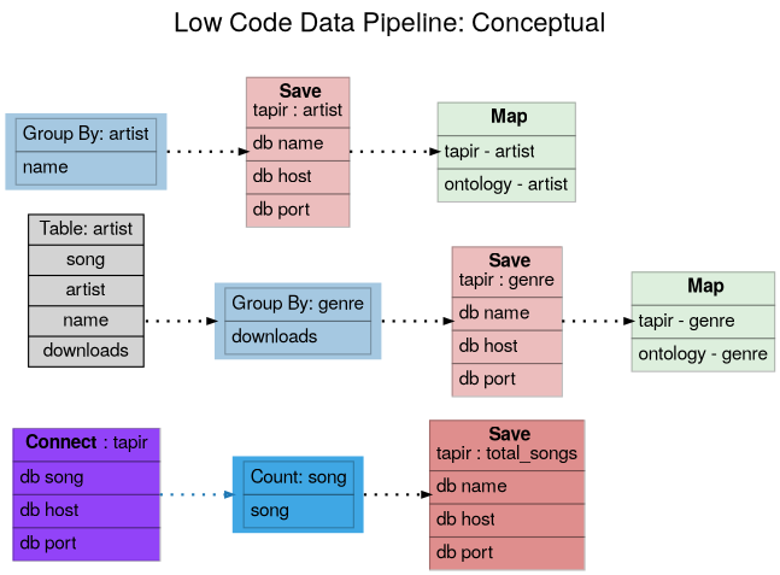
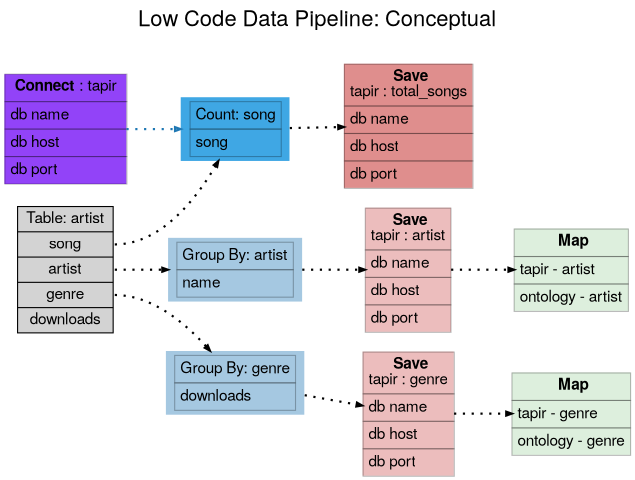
  strict digraph {
    fontname="Helvetica,Arial,sans-serif"
    fontsize=20
    label="Low Code Data Pipeline: Conceptual\n\n"
    labelloc=t
    newrank=true
    rankdir=LR
    node [fontname="Helvetica,Arial,sans-serif" pencolor="#00000044" shape=plain style=filled]
    edge [arrowsize=0.5 fontname="Helvetica,Arial,sans-serif" labeldistance=3 labelfontcolor="#00000080" penwidth=2 style=dotted]
-   n1 [color="#9243f8" label=<<table border="0" cellborder="1" cellspacing="0" cellpadding="4"> 			<tr> <td> <b>Connect</b> : tapir </td> </tr> 			<tr> <td align="left">db song</td> </tr> 			<tr> <td align="left">db host</td> </tr> 			<tr> <td align="left">db port</td> </tr> 		    </table>             >]
+   n1 [color="#9243f8" label=<<table border="0" cellborder="1" cellspacing="0" cellpadding="4"> 			<tr> <td> <b>Connect</b> : tapir </td> </tr> 			<tr> <td align="left">db name</td> </tr> 			<tr> <td align="left">db host</td> </tr> 			<tr> <td align="left">db port</td> </tr> 		    </table>             >]
    n2 [fillcolor="#3fa7e4" label=<<table border="0" cellborder="1" cellspacing="0" cellpadding="4"> 			<tr> <td>Count: song</td> </tr> 			<tr><td align="left">song</td></tr> 		</table>> shape=plaintext]
-   n3 [label="<c1>Table: artist|<c2>song|<c3>artist|<c4>name|<c5>downloads" shape=record]
+   n3 [label="<c1>Table: artist|<c2>song|<c3>artist|<c4>genre|<c5>downloads" shape=record]
    n4 [fillcolor="#1f77b466" label=<<table border="0" cellborder="1" cellspacing="0" cellpadding="4"> 			<tr> <td>Group By: genre</td> </tr> 			<tr><td align="left">downloads</td></tr> 		</table>> shape=plaintext]
    n5 [fillcolor="#1f77b466" label=<<table border="0" cellborder="1" cellspacing="0" cellpadding="4"> 			<tr> <td>Group By: artist</td> </tr> 			<tr><td align="left">name</td></tr> 		</table>> shape=plaintext]
    n6 [color="#b8030042" label=<<table border="0" cellborder="1" cellspacing="0" cellpadding="4"> 			<tr> <td> <b>Save</b><br/>tapir : genre</td> </tr> 			<tr> <td align="left">db name</td></tr> 			<tr> <td align="left">db host</td></tr> 			<tr> <td align="left">db port</td></tr> 		    </table>             >]
    n7 [color="#b8030042" label=<<table border="0" cellborder="1" cellspacing="0" cellpadding="4"> 			<tr> <td> <b>Save</b><br/>tapir : artist</td> </tr> 			<tr> <td align="left">db name</td></tr> 			<tr> <td align="left">db host</td></tr> 			<tr> <td align="left">db port</td></tr> 		    </table>             >]
    n8 [color="#b8030072" label=<<table border="0" cellborder="1" cellspacing="0" cellpadding="4"> 			<tr> <td> <b>Save</b><br/>tapir : total_songs</td> </tr> 			<tr> <td align="left">db name</td></tr> 			<tr> <td align="left">db host</td></tr> 			<tr> <td align="left">db port</td></tr> 		    </table>             >]
    n9 [color="#00880022" label=<<table border="0" cellborder="1" cellspacing="0" cellpadding="4"> 			<tr> <td> <b>Map</b></td> </tr> 			<tr> <td align="left">tapir - genre</td></tr> 			<tr> <td align="left">ontology - genre</td></tr> 		    </table>             >]
    n10 [color="#00880022" label=<<table border="0" cellborder="1" cellspacing="0" cellpadding="4"> 			<tr> <td> <b>Map</b></td> </tr> 			<tr> <td align="left">tapir - artist</td></tr> 			<tr> <td align="left">ontology - artist</td></tr> 		    </table>             >]
    n1 -> n2 [color="#1f78b4" fillcolor="#a6cee3"]
    n2 -> n8
+   n3 -> n2 [tailport=c2]
    n3 -> n4 [tailport=c4]
+   n3 -> n5 [tailport=c3]
    n4 -> n6
    n5 -> n7
    n6 -> n9
    n7 -> n10
  }
